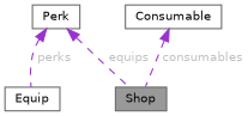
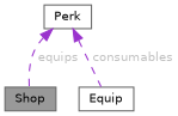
  digraph {
    node [color=gray40 fillcolor=white fontname=Helvetica fontsize=10 shape=box style=filled]
    edge [color=darkorchid3 dir=back fontcolor=grey fontname=Helvetica fontsize=10 labelfontname=Helvetica labelfontsize=10 style=dashed]
    n1 [fillcolor=grey60 fontcolor=black height=0.2 label=Shop width=0.4]
    n2 [height=0.2 label=Equip width=0.4]
    n3 [height=0.2 label=Perk width=0.4]
-   n4 [height=0.2 label=Consumable width=0.4]
    n3 -> n1 [label=" equips"]
-   n3 -> n2 [label=" perks"]
-   n4 -> n1 [label=" consumables"]
+   n3 -> n2 [label=" consumables"]
  }
